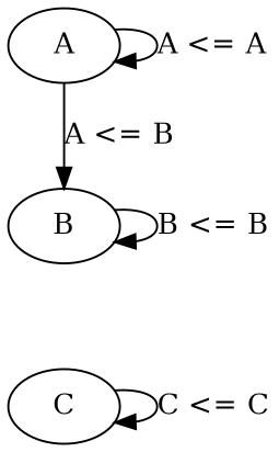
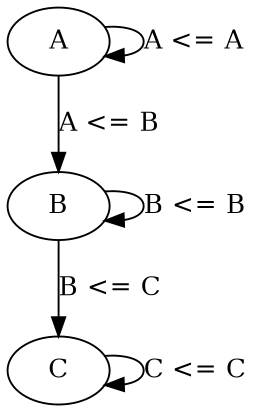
  digraph {
    A
    B
    C
    A -> A [label="A <= A"]
    A -> B [label="A <= B"]
    B -> B [label="B <= B"]
+   B -> C [label="B <= C"]
    C -> C [label="C <= C"]
  }
